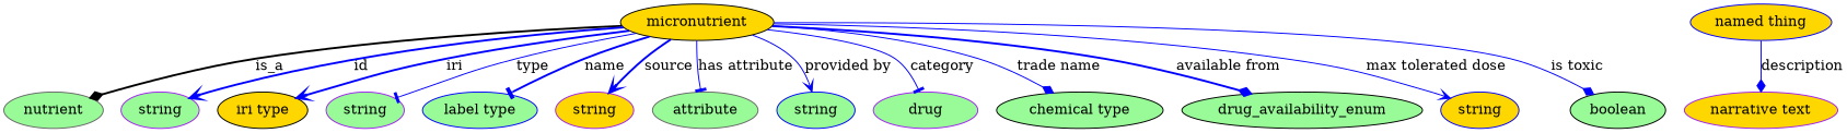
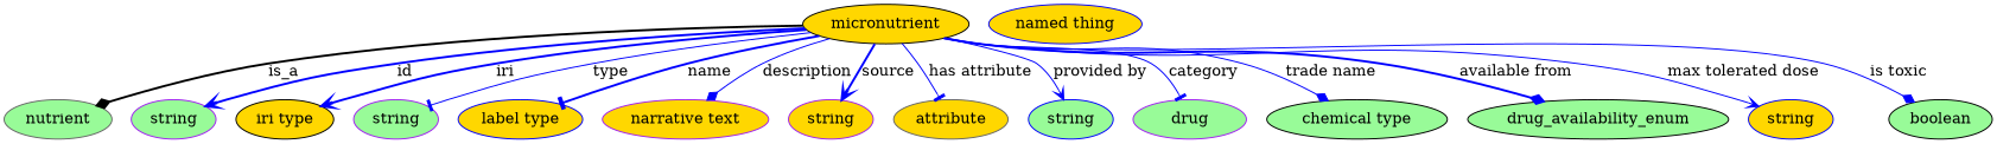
  digraph {
    node [color=black fillcolor=palegreen style=filled]
    edge [arrowhead=diamond style=solid color=blue]
    n1 [fillcolor=gold height=0.5 label=micronutrient width=2.0943]
    nutrient [color=gray40 height=0.5 width=1.354]
    n3 [color=purple height=0.5 label=string width=1.0652]
    n4 [fillcolor=gold height=0.5 label="iri type" width=1.2277]
    n5 [color=purple height=0.5 label=string width=1.0652]
-   n6 [color=blue height=0.5 label="label type" width=1.5707]
+   n6 [color=blue fillcolor=gold height=0.5 label="label type" width=1.5707]
    n7 [color=purple fillcolor=gold height=0.5 label="narrative text" width=2.0943]
    n8 [color=purple fillcolor=gold height=0.5 label=string width=1.0652]
-   n9 [color=gray40 height=0.5 label=attribute width=1.4443]
+   n9 [color=gray40 fillcolor=gold height=0.5 label=attribute width=1.4443]
    n10 [color=blue height=0.5 label=string width=1.0652]
    n11 [color=purple height=0.5 label=drug width=1.4263]
    n12 [height=0.5 label="chemical type" width=2.2748]
    n13 [height=0.5 label=drug_availability_enum width=3.2858]
    n14 [color=blue fillcolor=gold height=0.5 label=string width=1.0652]
    n15 [height=0.5 label=boolean width=1.2999]
    n16 [color=blue fillcolor=gold height=0.5 label="named thing" width=1.9318]
    n1 -> nutrient [label=is_a style=bold color=""]
    n1 -> n3 [arrowhead=vee label=id style=bold]
    n1 -> n4 [arrowhead=vee label=iri style=bold]
    n1 -> n5 [arrowhead=tee label=type]
    n1 -> n6 [arrowhead=tee label=name style=bold]
-   n16 -> n7 [label=description]
+   n1 -> n7 [label=description]
    n1 -> n8 [arrowhead=vee label=source style=bold]
    n1 -> n9 [arrowhead=tee label="has attribute"]
    n1 -> n10 [arrowhead=vee label="provided by"]
    n1 -> n11 [arrowhead=tee label=category]
    n1 -> n12 [label="trade name"]
    n1 -> n13 [label="available from" style=bold]
    n1 -> n14 [arrowhead=vee label="max tolerated dose"]
    n1 -> n15 [label="is toxic"]
  }
